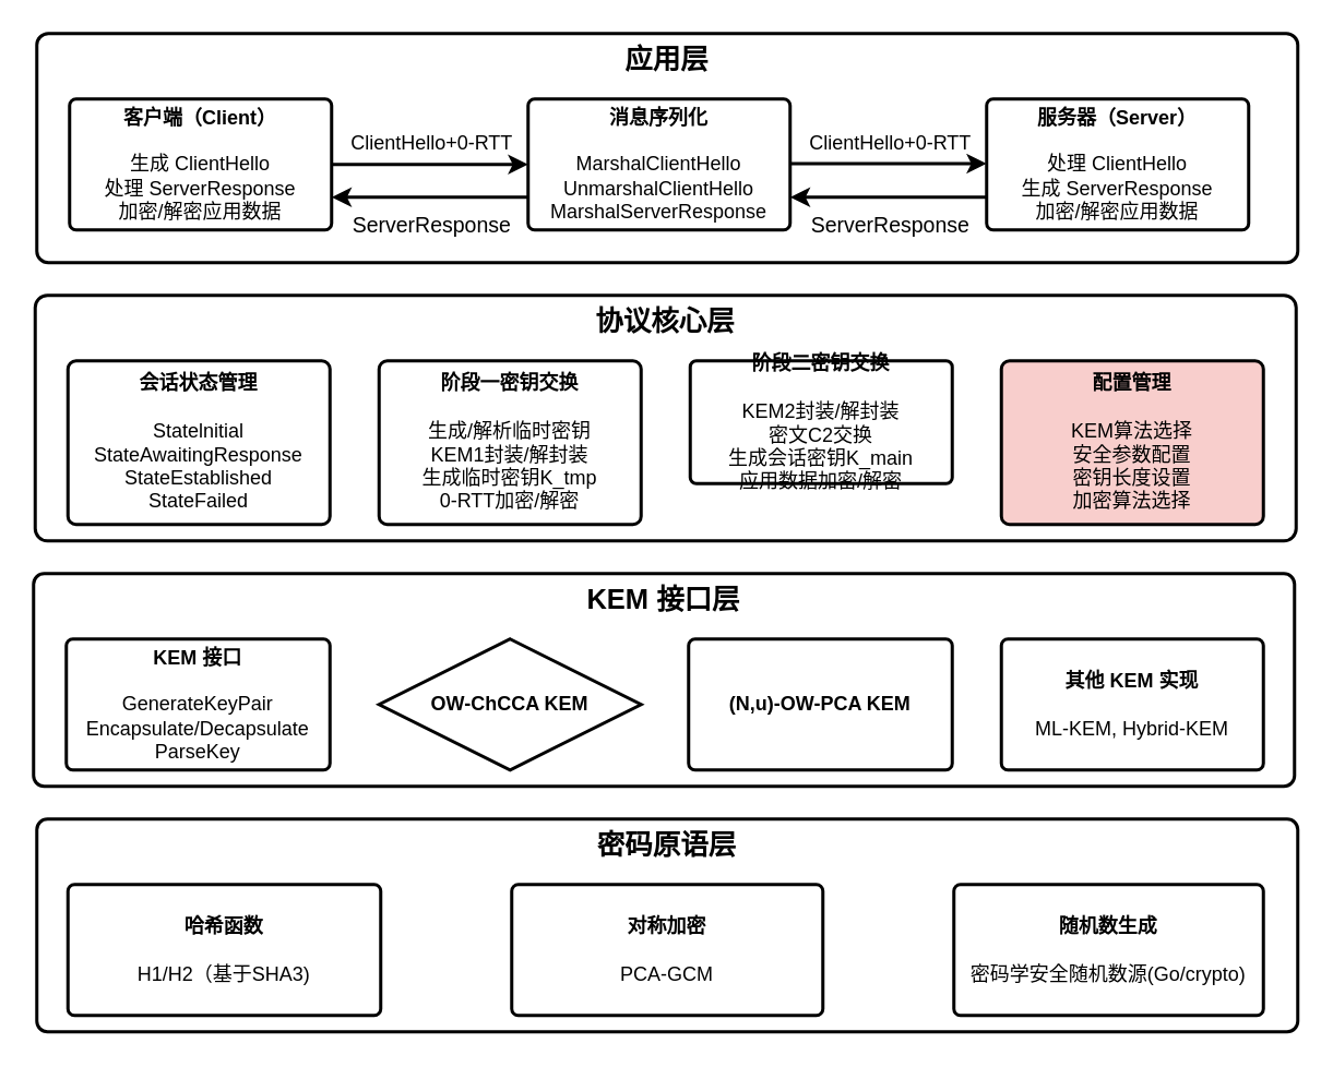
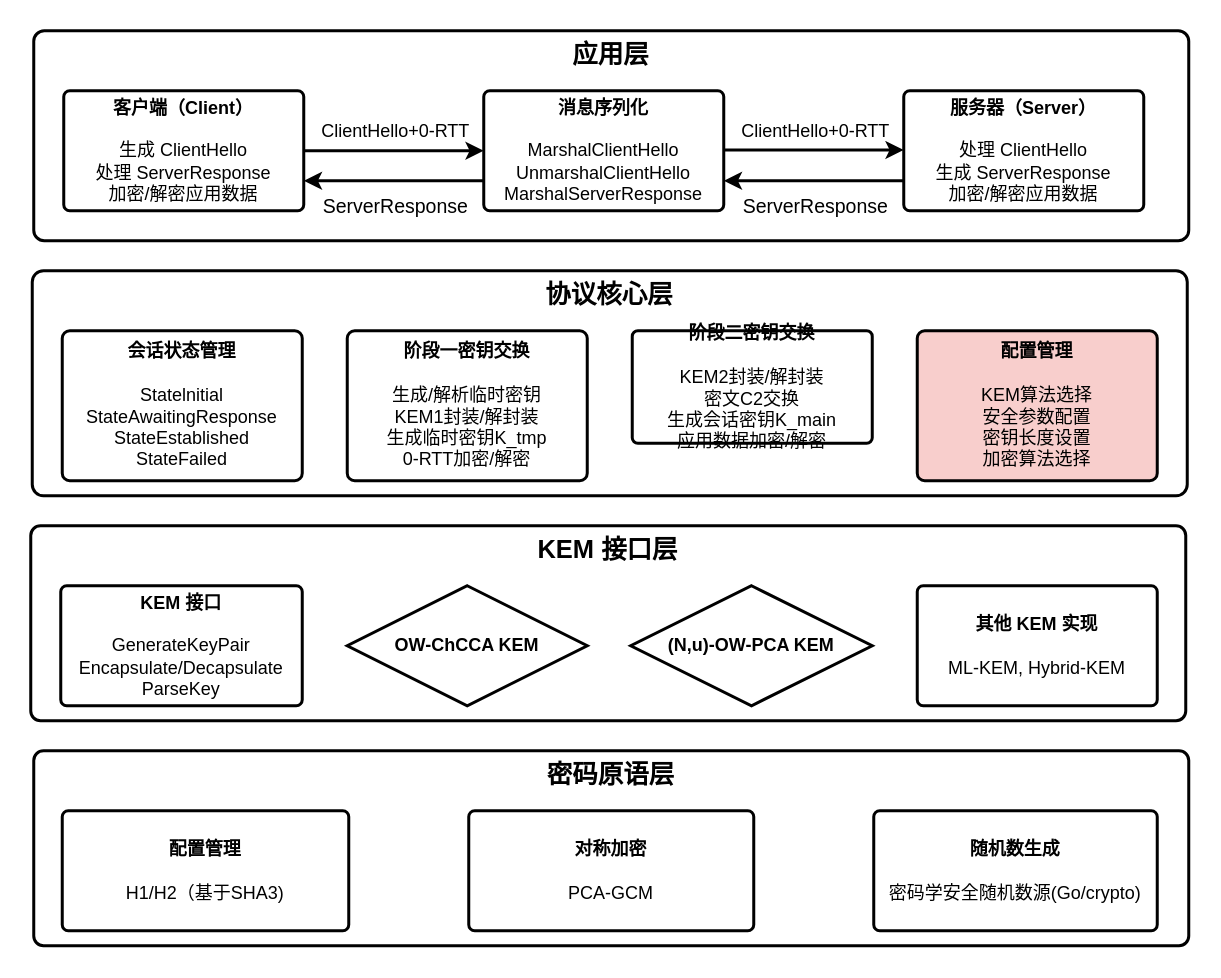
  <mxCell id="0" />
  <mxCell id="1" parent="0" />
  <mxCell id="2" value="" style="group;strokeWidth=2;" vertex="1" connectable="0" parent="1"><mxGeometry x="20" y="350" width="770" height="130" as="geometry" /></mxCell>
  <mxCell id="3" value="KEM 接口层" style="rounded=1;whiteSpace=wrap;html=1;verticalAlign=top;fontSize=17;fontStyle=1;strokeColor=default;arcSize=5;absoluteArcSize=0;container=0;strokeWidth=2;" vertex="1" parent="2"><mxGeometry width="770" height="130" as="geometry" /></mxCell>
  <mxCell id="4" value="&lt;b&gt;KEM 接口&lt;/b&gt;&lt;div&gt;&lt;b&gt;&lt;br&gt;&lt;/b&gt;&lt;div&gt;&lt;div&gt;GenerateKeyPair&lt;/div&gt;&lt;div&gt;&lt;span style=&quot;background-color: transparent; color: light-dark(rgb(0, 0, 0), rgb(255, 255, 255));&quot;&gt;Encapsulate/Decapsulate&lt;/span&gt;&lt;/div&gt;&lt;/div&gt;&lt;div&gt;&lt;span style=&quot;background-color: transparent; color: light-dark(rgb(0, 0, 0), rgb(255, 255, 255));&quot;&gt;ParseKey&lt;/span&gt;&lt;/div&gt;&lt;/div&gt;" style="rounded=1;whiteSpace=wrap;html=1;align=center;imageHeight=24;arcSize=5;container=0;strokeWidth=2;" vertex="1" parent="2"><mxGeometry x="20" y="40" width="161" height="80" as="geometry" /></mxCell>
  <mxCell id="5" value="&lt;b&gt;OW-ChCCA KEM&lt;/b&gt;" style="rhombus;whiteSpace=wrap;html=1;align=center;imageHeight=24;arcSize=5;container=0;strokeWidth=2;" vertex="1" parent="2"><mxGeometry x="211" y="40" width="160" height="80" as="geometry" /></mxCell>
- <mxCell id="6" value="&lt;b&gt;(N,u)-OW-PCA KEM&lt;/b&gt;" style="rounded=1;whiteSpace=wrap;html=1;align=center;imageHeight=24;arcSize=5;container=0;strokeWidth=2;" vertex="1" parent="2"><mxGeometry x="400" y="40" width="161" height="80" as="geometry" /></mxCell>
+ <mxCell id="6" value="&lt;b&gt;(N,u)-OW-PCA KEM&lt;/b&gt;" style="rhombus;whiteSpace=wrap;html=1;align=center;imageHeight=24;arcSize=5;container=0;strokeWidth=2;" vertex="1" parent="2"><mxGeometry x="400" y="40" width="161" height="80" as="geometry" /></mxCell>
  <mxCell id="7" value="&lt;b&gt;其他 KEM 实现&lt;/b&gt;&lt;div&gt;&lt;br&gt;&lt;/div&gt;&lt;div&gt;ML-KEM, Hybrid-KEM&lt;/div&gt;" style="rounded=1;whiteSpace=wrap;html=1;align=center;imageHeight=24;arcSize=5;container=0;strokeWidth=2;" vertex="1" parent="2"><mxGeometry x="591" y="40" width="160" height="80" as="geometry" /></mxCell>
  <mxCell id="8" value="密码原语层" style="rounded=1;whiteSpace=wrap;html=1;verticalAlign=top;fontSize=17;fontStyle=1;strokeColor=default;arcSize=5;absoluteArcSize=0;container=0;strokeWidth=2;" vertex="1" parent="1"><mxGeometry x="22" y="500" width="770" height="130" as="geometry" /></mxCell>
- <mxCell id="9" value="&lt;b&gt;哈希函数&lt;/b&gt;&lt;div&gt;&lt;b&gt;&lt;br&gt;&lt;/b&gt;&lt;div&gt;H1/H2（基于SHA3)&lt;/div&gt;&lt;/div&gt;" style="rounded=1;whiteSpace=wrap;html=1;align=center;imageHeight=24;arcSize=5;container=0;strokeWidth=2;" vertex="1" parent="1"><mxGeometry x="41" y="540" width="191" height="80" as="geometry" /></mxCell>
+ <mxCell id="9" value="&lt;b&gt;配置管理&lt;/b&gt;&lt;div&gt;&lt;b&gt;&lt;br&gt;&lt;/b&gt;&lt;div&gt;H1/H2（基于SHA3)&lt;/div&gt;&lt;/div&gt;" style="rounded=1;whiteSpace=wrap;html=1;align=center;imageHeight=24;arcSize=5;container=0;strokeWidth=2;" vertex="1" parent="1"><mxGeometry x="41" y="540" width="191" height="80" as="geometry" /></mxCell>
  <mxCell id="10" value="&lt;b&gt;对称加密&lt;/b&gt;&lt;div&gt;&lt;b&gt;&lt;br&gt;&lt;/b&gt;&lt;/div&gt;&lt;div&gt;PCA-GCM&lt;/div&gt;" style="rounded=1;whiteSpace=wrap;html=1;align=center;imageHeight=24;arcSize=5;container=0;strokeWidth=2;" vertex="1" parent="1"><mxGeometry x="312" y="540" width="190" height="80" as="geometry" /></mxCell>
  <mxCell id="11" value="&lt;b&gt;随机数生成&lt;/b&gt;&lt;div&gt;&lt;div&gt;&lt;b&gt;&lt;br&gt;&lt;/b&gt;&lt;/div&gt;&lt;div&gt;密码学安全随机数源(Go/crypto)&lt;/div&gt;&lt;/div&gt;" style="rounded=1;whiteSpace=wrap;html=1;align=center;imageHeight=24;arcSize=5;container=0;strokeWidth=2;" vertex="1" parent="1"><mxGeometry x="582" y="540" width="189" height="80" as="geometry" /></mxCell>
  <mxCell id="12" value="协议核心层" style="rounded=1;whiteSpace=wrap;html=1;verticalAlign=top;fontSize=17;fontStyle=1;strokeColor=default;arcSize=5;absoluteArcSize=0;strokeWidth=2;" vertex="1" parent="1"><mxGeometry x="21" y="180" width="770" height="150" as="geometry" /></mxCell>
  <mxCell id="13" value="&lt;b&gt;&lt;font&gt;会话状态管理&lt;/font&gt;&lt;/b&gt;&lt;div&gt;&lt;b&gt;&lt;br&gt;&lt;/b&gt;&lt;div&gt;&lt;div&gt;&lt;div&gt;Statelnitial StateAwaitingResponse&lt;/div&gt;&lt;div&gt;StateEstablished&lt;/div&gt;&lt;div&gt;StateFailed&lt;/div&gt;&lt;/div&gt;&lt;/div&gt;&lt;/div&gt;" style="rounded=1;whiteSpace=wrap;html=1;align=center;imageHeight=24;arcSize=5;strokeWidth=2;" vertex="1" parent="1"><mxGeometry x="41" y="220" width="160" height="100" as="geometry" /></mxCell>
  <mxCell id="14" value="&lt;b&gt;阶段一密钥交换&lt;/b&gt;&lt;br&gt;&lt;div&gt;&lt;b&gt;&lt;br&gt;&lt;/b&gt;&lt;div&gt;&lt;div&gt;生成/解析临时密钥&lt;/div&gt;&lt;div&gt;KEM1封装/解封装&lt;/div&gt;&lt;div&gt;生成临时密钥K_tmp&lt;/div&gt;&lt;div&gt;0-RTT加密/解密&lt;/div&gt;&lt;/div&gt;&lt;/div&gt;" style="rounded=1;whiteSpace=wrap;html=1;align=center;imageHeight=24;arcSize=5;strokeWidth=2;" vertex="1" parent="1"><mxGeometry x="231" y="220" width="160" height="100" as="geometry" /></mxCell>
  <mxCell id="15" value="&lt;b&gt;阶段二密钥交换&lt;/b&gt;&lt;br&gt;&lt;div&gt;&lt;b&gt;&lt;br&gt;&lt;/b&gt;&lt;div&gt;&lt;div&gt;KEM2封装/解封装&lt;/div&gt;&lt;div&gt;密文C2交换&lt;/div&gt;&lt;div&gt;生成会话密钥K_main&lt;/div&gt;&lt;div&gt;应用数据加密/解密&lt;/div&gt;&lt;/div&gt;&lt;/div&gt;" style="rounded=1;whiteSpace=wrap;html=1;align=center;imageHeight=24;arcSize=5;strokeWidth=2;" vertex="1" parent="1"><mxGeometry x="421" y="220" width="160" height="75" as="geometry" /></mxCell>
  <mxCell id="16" value="&lt;b&gt;配置管理&lt;/b&gt;&lt;br&gt;&lt;div&gt;&lt;b&gt;&lt;br&gt;&lt;/b&gt;&lt;div&gt;&lt;div&gt;KEM算法选择&lt;/div&gt;&lt;div&gt;安全参数配置&lt;/div&gt;&lt;div&gt;密钥长度设置&lt;/div&gt;&lt;div&gt;加密算法选择&lt;/div&gt;&lt;/div&gt;&lt;/div&gt;" style="rounded=1;whiteSpace=wrap;html=1;align=center;imageHeight=24;arcSize=5;strokeWidth=2;fillColor=#f8cecc;" vertex="1" parent="1"><mxGeometry x="611" y="220" width="160" height="100" as="geometry" /></mxCell>
  <mxCell id="17" value="应用层" style="rounded=1;whiteSpace=wrap;html=1;verticalAlign=top;fontSize=17;fontStyle=1;strokeColor=default;arcSize=5;absoluteArcSize=0;strokeWidth=2;" vertex="1" parent="1"><mxGeometry x="22" y="20" width="770" height="140" as="geometry" /></mxCell>
  <mxCell id="18" style="edgeStyle=orthogonalEdgeStyle;rounded=0;orthogonalLoop=1;jettySize=auto;html=1;entryX=0;entryY=0.5;entryDx=0;entryDy=0;strokeWidth=2;" edge="1" parent="1" source="20" target="23"><mxGeometry relative="1" as="geometry" /></mxCell>
  <mxCell id="19" value="ClientHello+0-RTT" style="edgeLabel;html=1;align=center;verticalAlign=bottom;resizable=0;points=[];fontSize=12;" vertex="1" connectable="0" parent="18"><mxGeometry relative="1" as="geometry"><mxPoint y="-5" as="offset" /></mxGeometry></mxCell>
  <mxCell id="20" value="&lt;b&gt;客户端（Client）&lt;/b&gt;&lt;div&gt;&lt;b&gt;&lt;br&gt;&lt;/b&gt;&lt;div&gt;生成 ClientHello&lt;/div&gt;&lt;div&gt;处理 ServerResponse&lt;/div&gt;&lt;div&gt;加密/解密应用数据&lt;/div&gt;&lt;/div&gt;" style="rounded=1;whiteSpace=wrap;html=1;align=center;imageHeight=24;arcSize=5;strokeWidth=2;" vertex="1" parent="1"><mxGeometry x="42" y="60" width="160" height="80" as="geometry" /></mxCell>
  <mxCell id="21" style="edgeStyle=orthogonalEdgeStyle;rounded=0;orthogonalLoop=1;jettySize=auto;html=1;exitX=0;exitY=0.75;exitDx=0;exitDy=0;entryX=1;entryY=0.75;entryDx=0;entryDy=0;strokeWidth=2;" edge="1" parent="1" source="23" target="20"><mxGeometry relative="1" as="geometry" /></mxCell>
  <mxCell id="22" value="ServerResponse" style="edgeLabel;html=1;align=center;verticalAlign=top;resizable=0;points=[];fontSize=13;" vertex="1" connectable="0" parent="21"><mxGeometry relative="1" as="geometry"><mxPoint y="3" as="offset" /></mxGeometry></mxCell>
  <mxCell id="23" value="&lt;b&gt;消息序列化&lt;/b&gt;&lt;br&gt;&lt;div&gt;&lt;b&gt;&lt;br&gt;&lt;/b&gt;&lt;div&gt;MarshalClientHello&lt;/div&gt;&lt;div&gt;UnmarshalClientHello&lt;br&gt;&lt;/div&gt;&lt;div&gt;MarshalServerResponse&lt;/div&gt;&lt;/div&gt;" style="rounded=1;whiteSpace=wrap;html=1;align=center;imageHeight=24;arcSize=5;spacing=2;spacingBottom=0;strokeWidth=2;" vertex="1" parent="1"><mxGeometry x="322" y="60" width="160" height="80" as="geometry" /></mxCell>
  <mxCell id="24" value="&lt;b&gt;服务器（Server）&lt;/b&gt;&lt;div&gt;&lt;b&gt;&lt;br&gt;&lt;/b&gt;&lt;div&gt;处理 ClientHello&lt;/div&gt;&lt;div&gt;生成 ServerResponse&lt;/div&gt;&lt;div&gt;加密/解密应用数据&lt;/div&gt;&lt;/div&gt;" style="rounded=1;whiteSpace=wrap;html=1;align=center;imageHeight=24;arcSize=5;strokeWidth=2;" vertex="1" parent="1"><mxGeometry x="602" y="60" width="160" height="80" as="geometry" /></mxCell>
  <mxCell id="25" style="edgeStyle=orthogonalEdgeStyle;rounded=0;orthogonalLoop=1;jettySize=auto;html=1;entryX=0;entryY=0.5;entryDx=0;entryDy=0;strokeWidth=2;" edge="1" parent="1"><mxGeometry relative="1" as="geometry"><mxPoint x="482" y="99.5" as="sourcePoint" /><mxPoint x="602" y="99.5" as="targetPoint" /></mxGeometry></mxCell>
  <mxCell id="26" value="ClientHello+0-RTT" style="edgeLabel;html=1;align=center;verticalAlign=bottom;resizable=0;points=[];fontSize=12;" vertex="1" connectable="0" parent="25"><mxGeometry relative="1" as="geometry"><mxPoint y="-5" as="offset" /></mxGeometry></mxCell>
  <mxCell id="27" style="edgeStyle=orthogonalEdgeStyle;rounded=0;orthogonalLoop=1;jettySize=auto;html=1;exitX=0;exitY=0.75;exitDx=0;exitDy=0;entryX=1;entryY=0.75;entryDx=0;entryDy=0;strokeWidth=2;" edge="1" parent="1"><mxGeometry relative="1" as="geometry"><mxPoint x="602" y="120" as="sourcePoint" /><mxPoint x="482" y="120" as="targetPoint" /><Array as="points"><mxPoint x="552" y="120" /><mxPoint x="552" y="120" /></Array></mxGeometry></mxCell>
  <mxCell id="28" value="ServerResponse" style="edgeLabel;html=1;align=center;verticalAlign=top;resizable=0;points=[];fontSize=13;" vertex="1" connectable="0" parent="27"><mxGeometry relative="1" as="geometry"><mxPoint y="3" as="offset" /></mxGeometry></mxCell>
